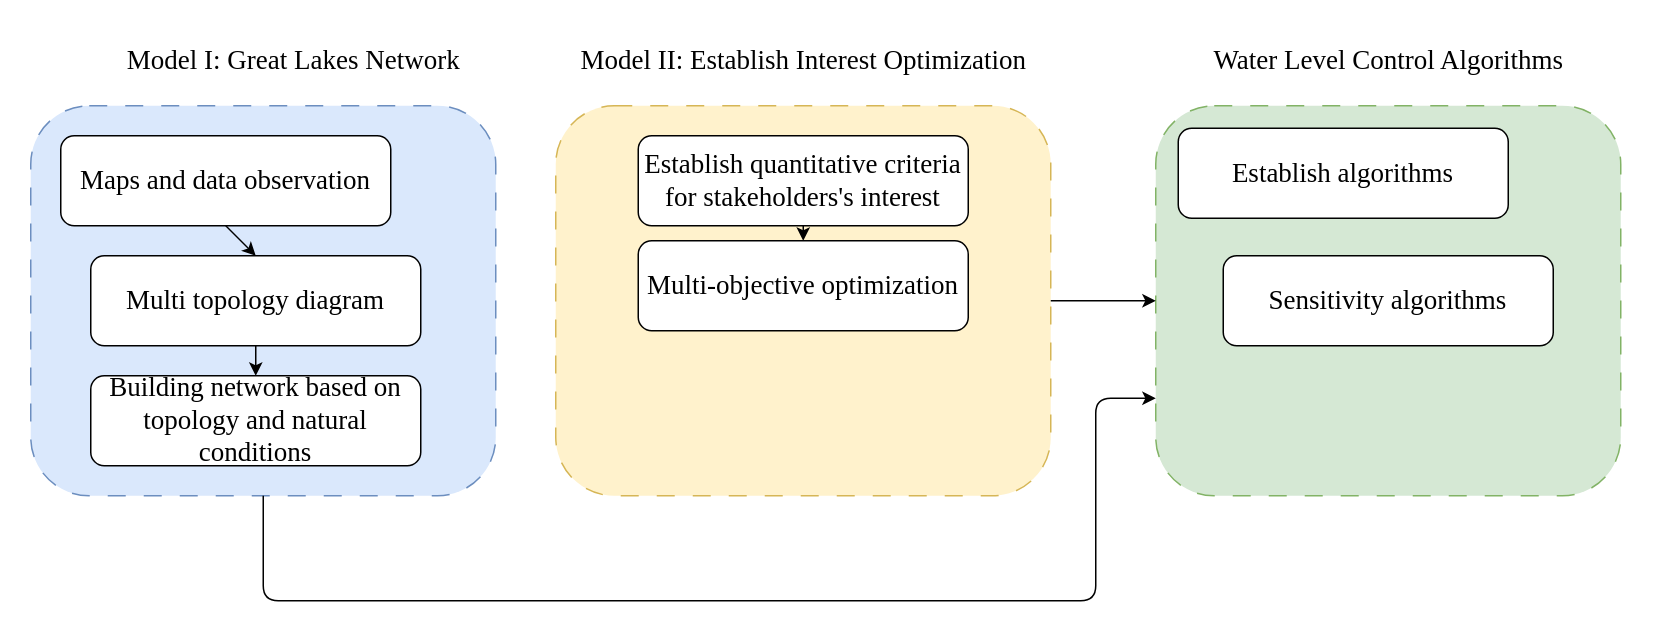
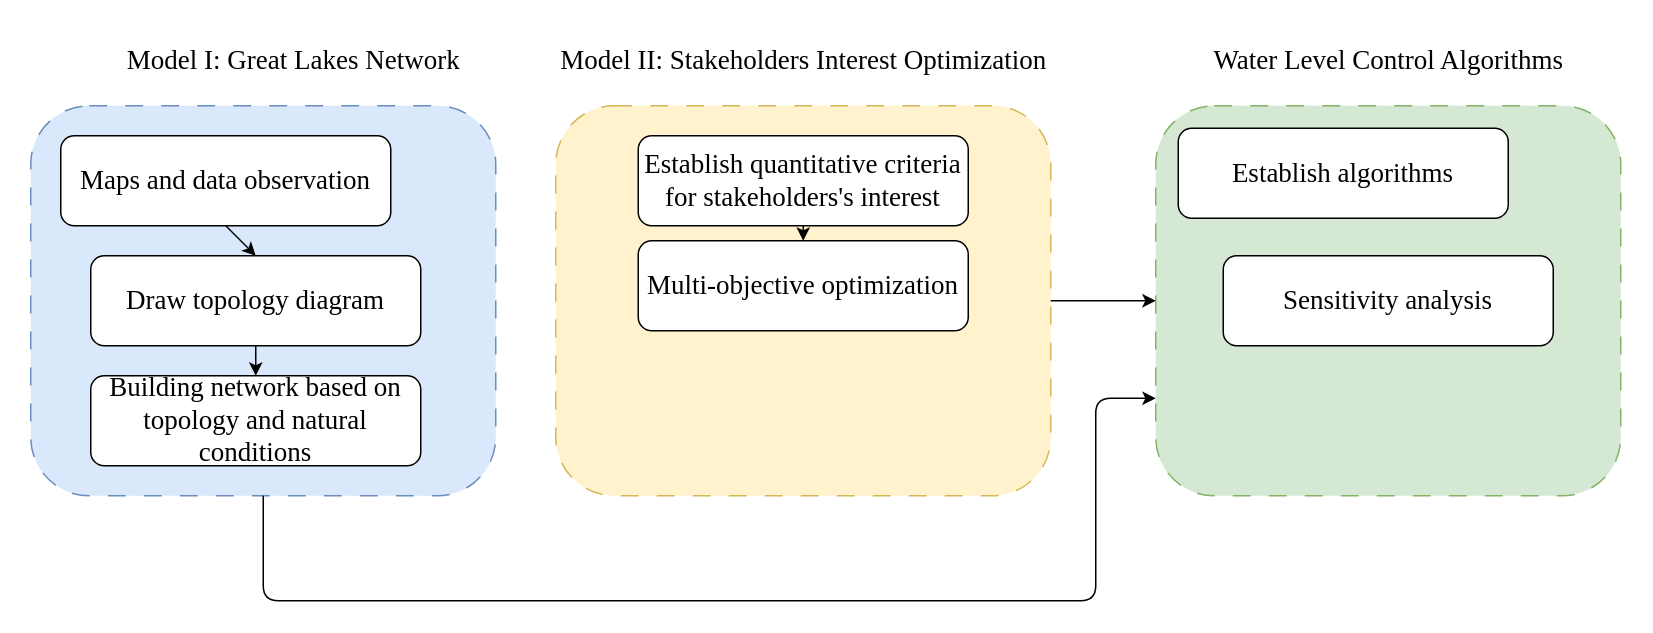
  <mxCell id="0" />
  <mxCell id="1" parent="0" />
  <mxCell id="2" value="" style="rounded=1;whiteSpace=wrap;html=1;fillColor=#dae8fc;strokeColor=#6c8ebf;gradientColor=none;dashed=1;dashPattern=12 12;" vertex="1" parent="1"><mxGeometry x="20" y="70" width="310" height="260" as="geometry" /></mxCell>
  <mxCell id="3" value="&lt;font style=&quot;font-size: 18px;&quot;&gt;Model I: Great Lakes Network&lt;/font&gt;" style="text;html=1;align=center;verticalAlign=middle;resizable=0;points=[];autosize=1;strokeColor=none;fillColor=none;fontFamily=Times New Roman;fontSize=18;" vertex="1" parent="1"><mxGeometry x="70" y="20" width="250" height="40" as="geometry" /></mxCell>
  <mxCell id="4" value="&lt;font style=&quot;font-size: 18px;&quot; face=&quot;Times New Roman&quot;&gt;Maps and data observation&lt;/font&gt;" style="rounded=1;whiteSpace=wrap;html=1;" vertex="1" parent="1"><mxGeometry x="40" y="90" width="220" height="60" as="geometry" /></mxCell>
- <mxCell id="5" value="&lt;font style=&quot;font-size: 18px;&quot; face=&quot;Times New Roman&quot;&gt;Multi topology diagram&lt;/font&gt;" style="rounded=1;whiteSpace=wrap;html=1;" vertex="1" parent="1"><mxGeometry x="60" y="170" width="220" height="60" as="geometry" /></mxCell>
+ <mxCell id="5" value="&lt;font style=&quot;font-size: 18px;&quot; face=&quot;Times New Roman&quot;&gt;Draw topology diagram&lt;/font&gt;" style="rounded=1;whiteSpace=wrap;html=1;" vertex="1" parent="1"><mxGeometry x="60" y="170" width="220" height="60" as="geometry" /></mxCell>
  <mxCell id="6" value="&lt;font face=&quot;Times New Roman&quot;&gt;&lt;span style=&quot;font-size: 18px;&quot;&gt;Building network based on topology and natural conditions&lt;/span&gt;&lt;/font&gt;" style="rounded=1;whiteSpace=wrap;html=1;" vertex="1" parent="1"><mxGeometry x="60" y="250" width="220" height="60" as="geometry" /></mxCell>
  <mxCell id="7" value="" style="rounded=1;whiteSpace=wrap;html=1;fillColor=#fff2cc;strokeColor=#d6b656;dashed=1;dashPattern=12 12;" vertex="1" parent="1"><mxGeometry x="370" y="70" width="330" height="260" as="geometry" /></mxCell>
- <mxCell id="8" value="&lt;font style=&quot;font-size: 18px;&quot;&gt;Model II: Establish Interest Optimization&lt;/font&gt;" style="text;html=1;align=center;verticalAlign=middle;resizable=0;points=[];autosize=1;strokeColor=none;fillColor=none;fontFamily=Times New Roman;fontSize=18;" vertex="1" parent="1"><mxGeometry x="360" y="20" width="350" height="40" as="geometry" /></mxCell>
+ <mxCell id="8" value="&lt;font style=&quot;font-size: 18px;&quot;&gt;Model II: Stakeholders Interest Optimization&lt;/font&gt;" style="text;html=1;align=center;verticalAlign=middle;resizable=0;points=[];autosize=1;strokeColor=none;fillColor=none;fontFamily=Times New Roman;fontSize=18;" vertex="1" parent="1"><mxGeometry x="360" y="20" width="350" height="40" as="geometry" /></mxCell>
  <mxCell id="9" value="Water Level Control Algorithms" style="text;html=1;align=center;verticalAlign=middle;resizable=0;points=[];autosize=1;strokeColor=none;fillColor=none;fontFamily=Times New Roman;fontSize=18;" vertex="1" parent="1"><mxGeometry x="795" y="20" width="260" height="40" as="geometry" /></mxCell>
  <mxCell id="10" value="" style="rounded=1;whiteSpace=wrap;html=1;fillColor=#d5e8d4;strokeColor=#82b366;dashed=1;dashPattern=12 12;" vertex="1" parent="1"><mxGeometry x="770" y="70" width="310" height="260" as="geometry" /></mxCell>
  <mxCell id="11" value="&lt;font style=&quot;font-size: 18px;&quot; face=&quot;Times New Roman&quot;&gt;Multi-objective optimization&lt;/font&gt;" style="rounded=1;whiteSpace=wrap;html=1;" vertex="1" parent="1"><mxGeometry x="425" y="160" width="220" height="60" as="geometry" /></mxCell>
  <mxCell id="12" value="&lt;font style=&quot;font-size: 18px;&quot; face=&quot;Times New Roman&quot;&gt;Establish quantitative criteria for stakeholders's interest&lt;/font&gt;" style="rounded=1;whiteSpace=wrap;html=1;" vertex="1" parent="1"><mxGeometry x="425" y="90" width="220" height="60" as="geometry" /></mxCell>
  <mxCell id="13" value="" style="endArrow=classic;html=1;rounded=1;entryX=0;entryY=0.75;entryDx=0;entryDy=0;curved=0;exitX=0.5;exitY=1;exitDx=0;exitDy=0;" edge="1" parent="1" source="2" target="10"><mxGeometry width="50" height="50" relative="1" as="geometry"><mxPoint x="120" y="380" as="sourcePoint" /><mxPoint x="730" y="240" as="targetPoint" /><Array as="points"><mxPoint x="175" y="400" /><mxPoint x="730" y="400" /><mxPoint x="730" y="265" /></Array></mxGeometry></mxCell>
  <mxCell id="14" value="" style="endArrow=classic;html=1;rounded=0;exitX=1;exitY=0.5;exitDx=0;exitDy=0;" edge="1" parent="1" source="7" target="10"><mxGeometry width="50" height="50" relative="1" as="geometry"><mxPoint x="690" y="500" as="sourcePoint" /><mxPoint x="740" y="450" as="targetPoint" /></mxGeometry></mxCell>
  <mxCell id="15" value="" style="endArrow=classic;html=1;rounded=0;exitX=0.5;exitY=1;exitDx=0;exitDy=0;entryX=0.5;entryY=0;entryDx=0;entryDy=0;" edge="1" parent="1" source="4" target="5"><mxGeometry width="50" height="50" relative="1" as="geometry"><mxPoint x="85" y="560.003" as="sourcePoint" /><mxPoint x="400" y="707.45" as="targetPoint" /></mxGeometry></mxCell>
  <mxCell id="16" value="" style="endArrow=classic;html=1;rounded=0;exitX=0.5;exitY=1;exitDx=0;exitDy=0;entryX=0.5;entryY=0;entryDx=0;entryDy=0;" edge="1" parent="1" source="5" target="6"><mxGeometry width="50" height="50" relative="1" as="geometry"><mxPoint x="55" y="370" as="sourcePoint" /><mxPoint x="55" y="410" as="targetPoint" /></mxGeometry></mxCell>
  <mxCell id="17" value="" style="endArrow=classic;html=1;rounded=0;exitX=0.5;exitY=1;exitDx=0;exitDy=0;entryX=0.5;entryY=0;entryDx=0;entryDy=0;" edge="1" parent="1" source="12" target="11"><mxGeometry width="50" height="50" relative="1" as="geometry"><mxPoint x="525" y="340" as="sourcePoint" /><mxPoint x="525" y="380" as="targetPoint" /></mxGeometry></mxCell>
  <mxCell id="18" value="&lt;font face=&quot;Times New Roman&quot;&gt;&lt;span style=&quot;font-size: 18px;&quot;&gt;Establish algorithms&lt;/span&gt;&lt;/font&gt;" style="rounded=1;whiteSpace=wrap;html=1;" vertex="1" parent="1"><mxGeometry x="785" y="85" width="220" height="60" as="geometry" /></mxCell>
- <mxCell id="19" value="&lt;font face=&quot;Times New Roman&quot;&gt;&lt;span style=&quot;font-size: 18px;&quot;&gt;Sensitivity algorithms&lt;/span&gt;&lt;/font&gt;" style="rounded=1;whiteSpace=wrap;html=1;" vertex="1" parent="1"><mxGeometry x="815" y="170" width="220" height="60" as="geometry" /></mxCell>
+ <mxCell id="19" value="&lt;font face=&quot;Times New Roman&quot;&gt;&lt;span style=&quot;font-size: 18px;&quot;&gt;Sensitivity analysis&lt;/span&gt;&lt;/font&gt;" style="rounded=1;whiteSpace=wrap;html=1;" vertex="1" parent="1"><mxGeometry x="815" y="170" width="220" height="60" as="geometry" /></mxCell>
